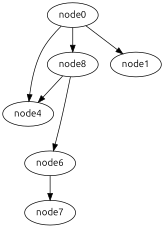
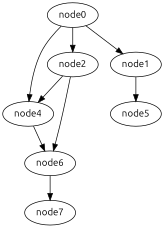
  digraph {
    fontname=Ubuntu
    node [fontname=Ubuntu]
    edge [fontname=Ubuntu]
    node6
    node7
    node4
-   node2 [label=node8]
+   node2
    node1
+   node5
    node0
    node6 -> node7
+   node4 -> node6
    node2 -> node6
    node2 -> node4
+   node1 -> node5
    node0 -> node4
    node0 -> node2
    node0 -> node1
  }
